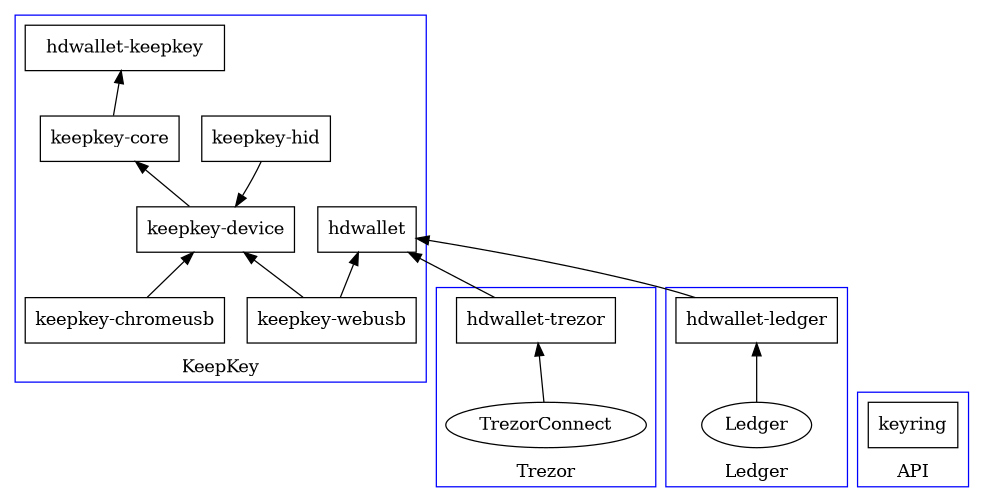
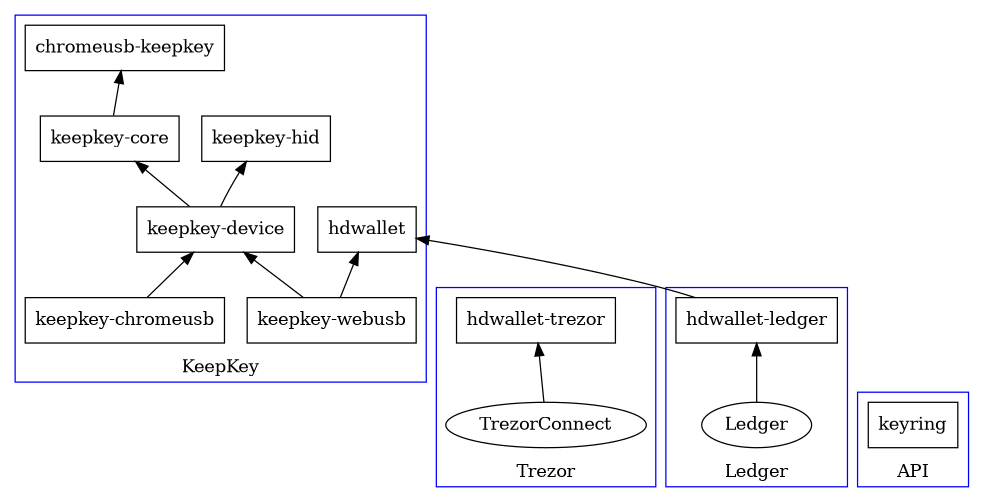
  digraph {
    rankdir=BT
    node [shape=box]
    n1 [label=hdwallet]
    n2 [label="keepkey-core"]
-   n3 [label="hdwallet-keepkey"]
+   n3 [label="chromeusb-keepkey"]
    n4 [label="keepkey-device"]
    n5 [label="keepkey-hid"]
    n6 [label="keepkey-webusb"]
    n7 [label="keepkey-chromeusb"]
    n8 [label=keyring]
    n9 [label=TrezorConnect shape=oval]
    n10 [label="hdwallet-trezor"]
    n11 [label=Ledger shape=oval]
    n12 [label="hdwallet-ledger"]
    subgraph cluster_1 {
      color=blue
      label=KeepKey
      n1
      n2
      n3
      n4
      n5
      n6
      n7
    }
    subgraph cluster_2 {
      color=blue
      label=API
      n8
    }
    subgraph cluster_3 {
      color=blue
      label=Trezor
      n9
      n10
    }
    subgraph cluster_4 {
      color=blue
      label=Ledger
      n11
      n12
    }
    n2 -> n3
    n4 -> n2
-   n5 -> n4
+   n4 -> n5
    n6 -> n1
    n6 -> n4
    n7 -> n4
    n9 -> n10
-   n10 -> n1
    n11 -> n12
    n12 -> n1
  }
